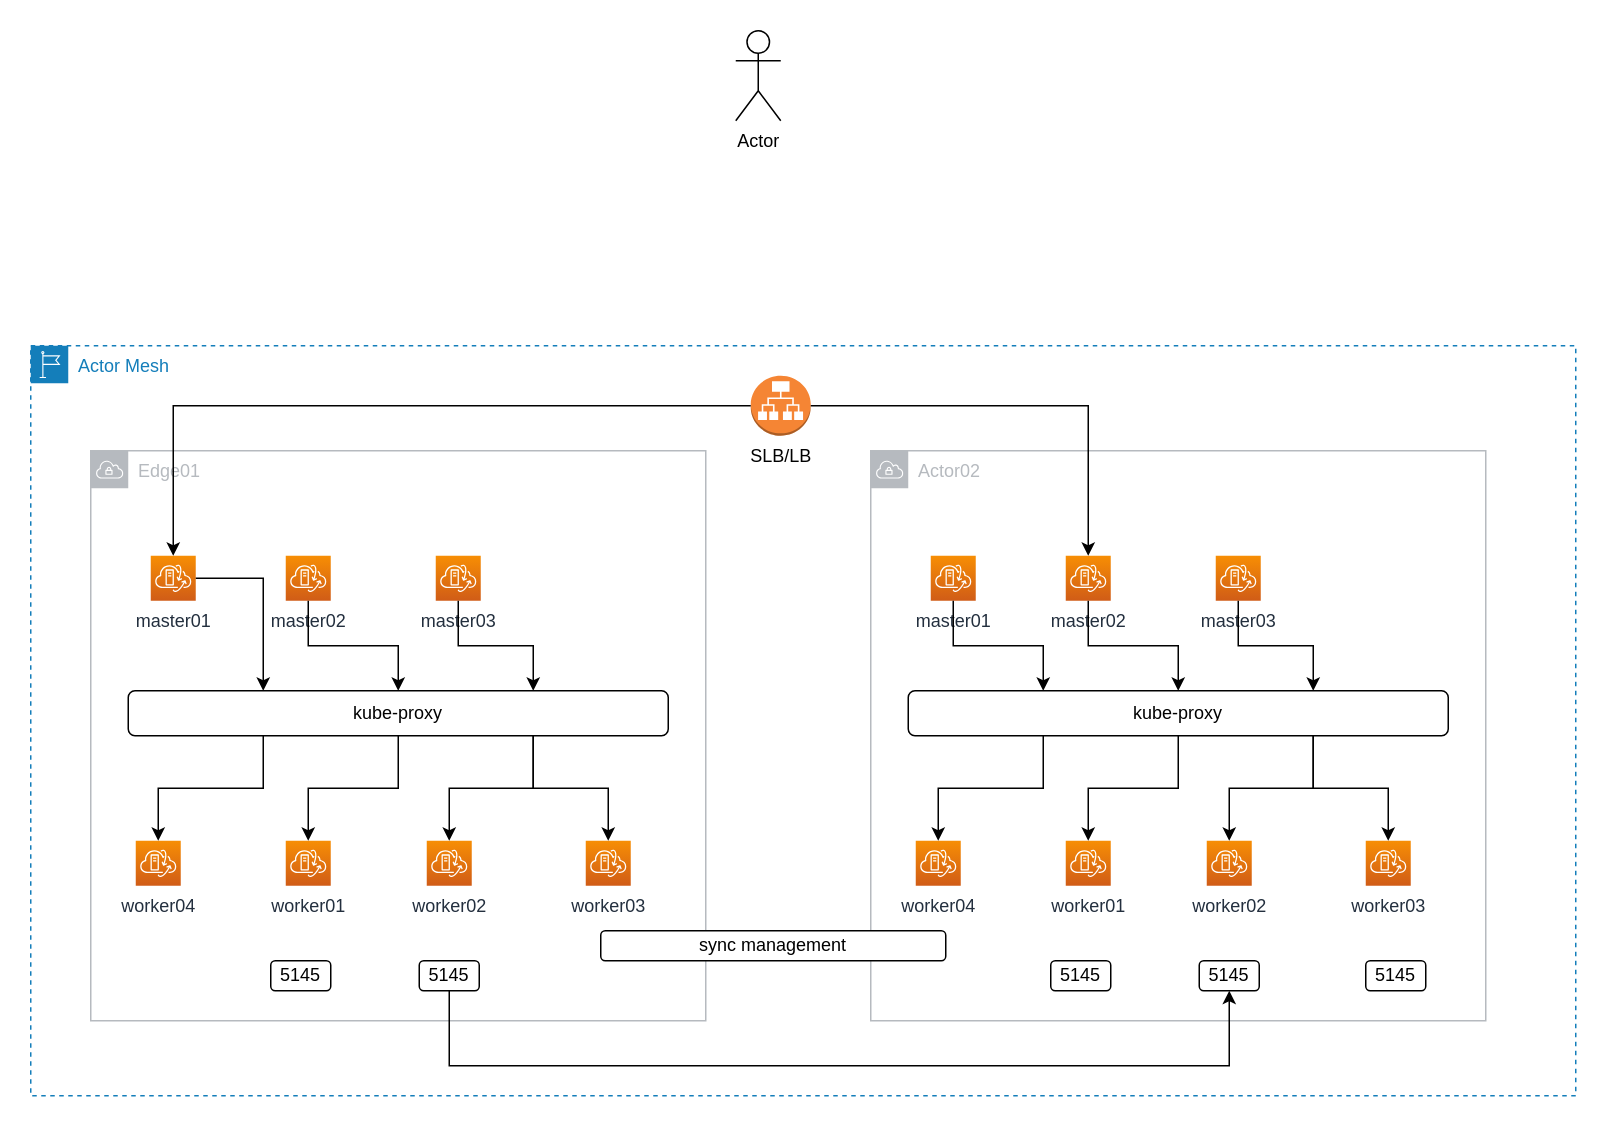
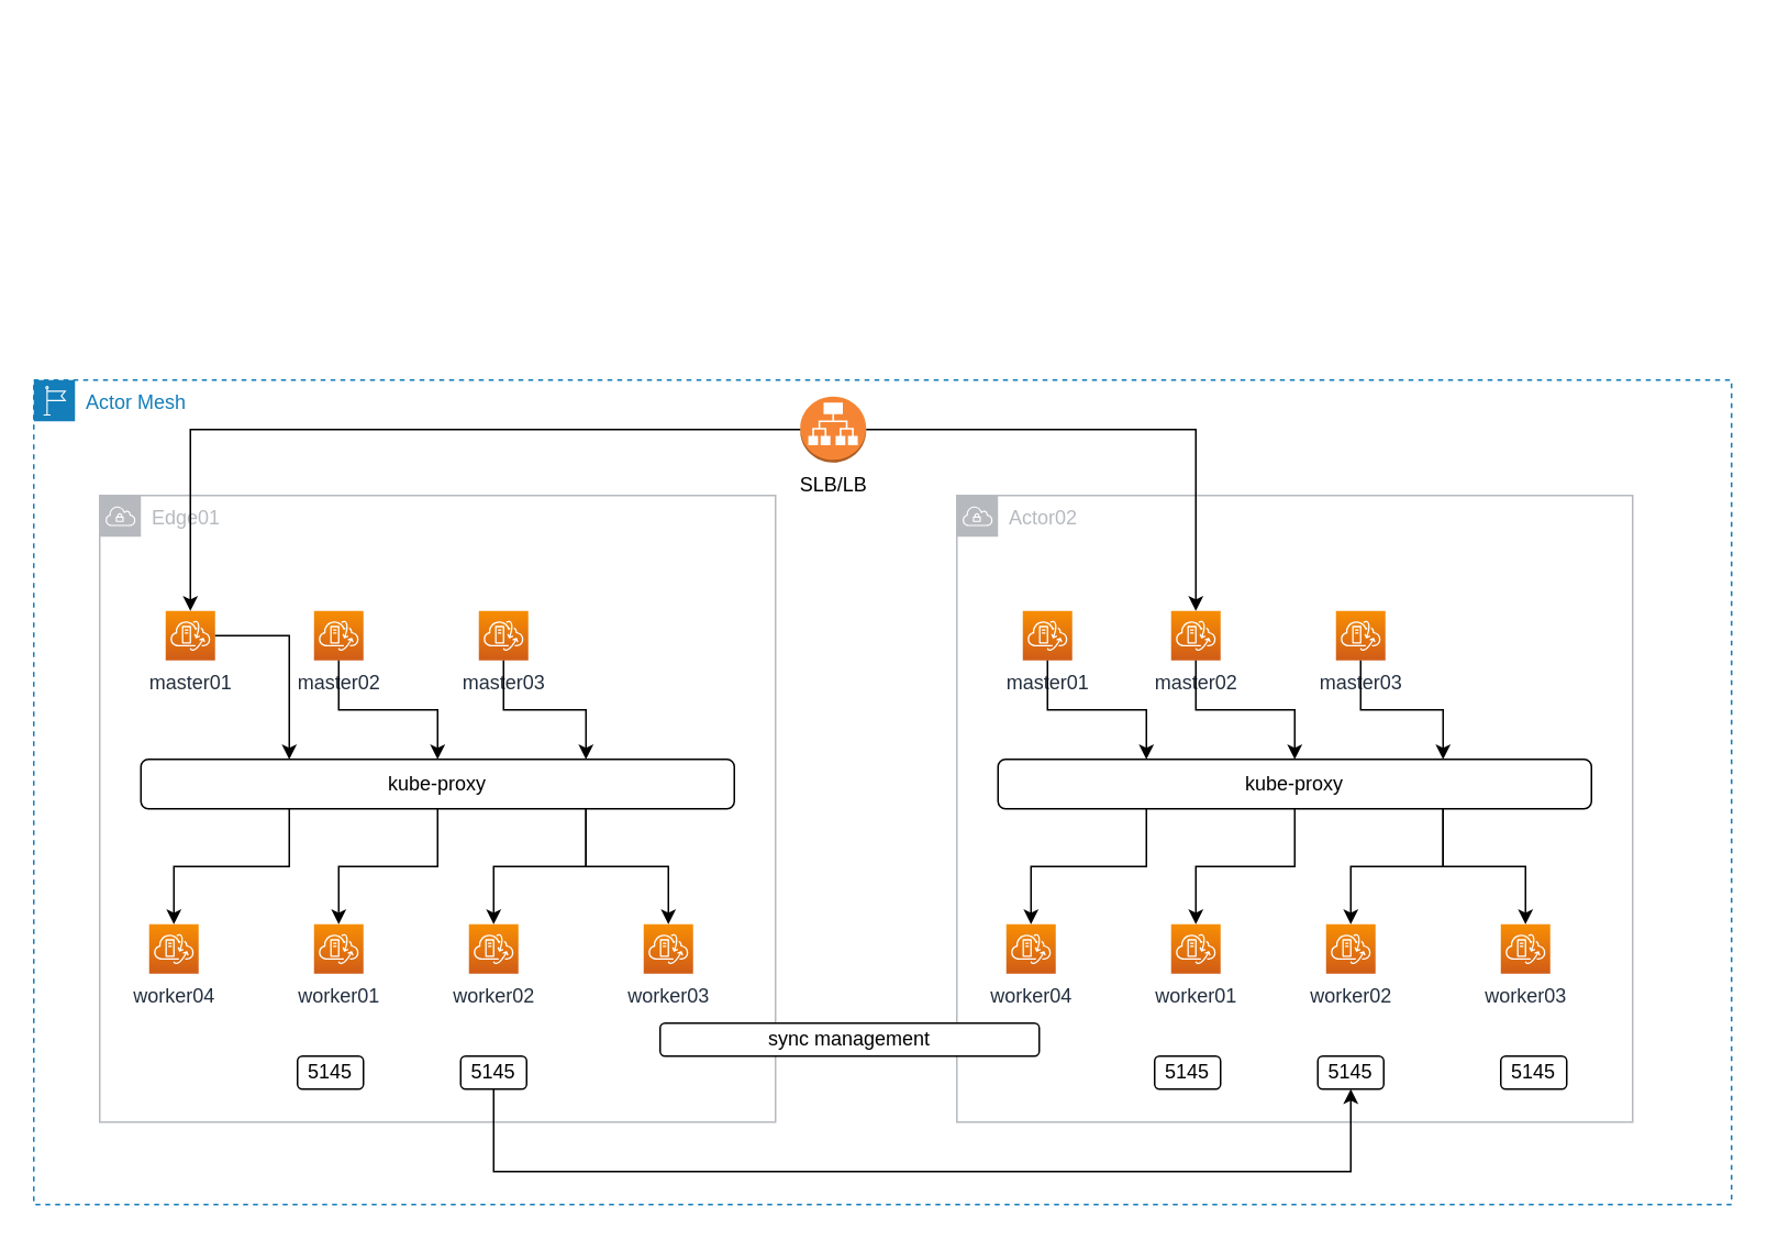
  <mxCell id="0" />
  <mxCell id="1" parent="0" />
  <mxCell id="2" value="" style="group" vertex="1" connectable="0" parent="1"><mxGeometry x="60" y="300" width="410" height="380" as="geometry" /></mxCell>
  <mxCell id="3" value="Edge01" style="sketch=0;outlineConnect=0;gradientColor=none;html=1;whiteSpace=wrap;fontSize=12;fontStyle=0;shape=mxgraph.aws4.group;grIcon=mxgraph.aws4.group_vpc;strokeColor=#B6BABF;fillColor=none;verticalAlign=top;align=left;spacingLeft=30;fontColor=#B6BABF;dashed=0;" vertex="1" parent="2"><mxGeometry width="410" height="380" as="geometry" /></mxCell>
  <mxCell id="4" value="master01" style="sketch=0;points=[[0,0,0],[0.25,0,0],[0.5,0,0],[0.75,0,0],[1,0,0],[0,1,0],[0.25,1,0],[0.5,1,0],[0.75,1,0],[1,1,0],[0,0.25,0],[0,0.5,0],[0,0.75,0],[1,0.25,0],[1,0.5,0],[1,0.75,0]];outlineConnect=0;fontColor=#232F3E;gradientColor=#F78E04;gradientDirection=north;fillColor=#D05C17;strokeColor=#ffffff;dashed=0;verticalLabelPosition=bottom;verticalAlign=top;align=center;html=1;fontSize=12;fontStyle=0;aspect=fixed;shape=mxgraph.aws4.resourceIcon;resIcon=mxgraph.aws4.vmware_cloud_on_aws;" vertex="1" parent="2"><mxGeometry x="40" y="70" width="30" height="30" as="geometry" /></mxCell>
  <mxCell id="5" value="master02" style="sketch=0;points=[[0,0,0],[0.25,0,0],[0.5,0,0],[0.75,0,0],[1,0,0],[0,1,0],[0.25,1,0],[0.5,1,0],[0.75,1,0],[1,1,0],[0,0.25,0],[0,0.5,0],[0,0.75,0],[1,0.25,0],[1,0.5,0],[1,0.75,0]];outlineConnect=0;fontColor=#232F3E;gradientColor=#F78E04;gradientDirection=north;fillColor=#D05C17;strokeColor=#ffffff;dashed=0;verticalLabelPosition=bottom;verticalAlign=top;align=center;html=1;fontSize=12;fontStyle=0;aspect=fixed;shape=mxgraph.aws4.resourceIcon;resIcon=mxgraph.aws4.vmware_cloud_on_aws;" vertex="1" parent="2"><mxGeometry x="130" y="70" width="30" height="30" as="geometry" /></mxCell>
  <mxCell id="6" value="master03" style="sketch=0;points=[[0,0,0],[0.25,0,0],[0.5,0,0],[0.75,0,0],[1,0,0],[0,1,0],[0.25,1,0],[0.5,1,0],[0.75,1,0],[1,1,0],[0,0.25,0],[0,0.5,0],[0,0.75,0],[1,0.25,0],[1,0.5,0],[1,0.75,0]];outlineConnect=0;fontColor=#232F3E;gradientColor=#F78E04;gradientDirection=north;fillColor=#D05C17;strokeColor=#ffffff;dashed=0;verticalLabelPosition=bottom;verticalAlign=top;align=center;html=1;fontSize=12;fontStyle=0;aspect=fixed;shape=mxgraph.aws4.resourceIcon;resIcon=mxgraph.aws4.vmware_cloud_on_aws;" vertex="1" parent="2"><mxGeometry x="230" y="70" width="30" height="30" as="geometry" /></mxCell>
  <mxCell id="7" value="worker01" style="sketch=0;points=[[0,0,0],[0.25,0,0],[0.5,0,0],[0.75,0,0],[1,0,0],[0,1,0],[0.25,1,0],[0.5,1,0],[0.75,1,0],[1,1,0],[0,0.25,0],[0,0.5,0],[0,0.75,0],[1,0.25,0],[1,0.5,0],[1,0.75,0]];outlineConnect=0;fontColor=#232F3E;gradientColor=#F78E04;gradientDirection=north;fillColor=#D05C17;strokeColor=#ffffff;dashed=0;verticalLabelPosition=bottom;verticalAlign=top;align=center;html=1;fontSize=12;fontStyle=0;aspect=fixed;shape=mxgraph.aws4.resourceIcon;resIcon=mxgraph.aws4.vmware_cloud_on_aws;" vertex="1" parent="2"><mxGeometry x="130" y="260" width="30" height="30" as="geometry" /></mxCell>
  <mxCell id="8" value="worker02" style="sketch=0;points=[[0,0,0],[0.25,0,0],[0.5,0,0],[0.75,0,0],[1,0,0],[0,1,0],[0.25,1,0],[0.5,1,0],[0.75,1,0],[1,1,0],[0,0.25,0],[0,0.5,0],[0,0.75,0],[1,0.25,0],[1,0.5,0],[1,0.75,0]];outlineConnect=0;fontColor=#232F3E;gradientColor=#F78E04;gradientDirection=north;fillColor=#D05C17;strokeColor=#ffffff;dashed=0;verticalLabelPosition=bottom;verticalAlign=top;align=center;html=1;fontSize=12;fontStyle=0;aspect=fixed;shape=mxgraph.aws4.resourceIcon;resIcon=mxgraph.aws4.vmware_cloud_on_aws;" vertex="1" parent="2"><mxGeometry x="224" y="260" width="30" height="30" as="geometry" /></mxCell>
  <mxCell id="9" value="worker03" style="sketch=0;points=[[0,0,0],[0.25,0,0],[0.5,0,0],[0.75,0,0],[1,0,0],[0,1,0],[0.25,1,0],[0.5,1,0],[0.75,1,0],[1,1,0],[0,0.25,0],[0,0.5,0],[0,0.75,0],[1,0.25,0],[1,0.5,0],[1,0.75,0]];outlineConnect=0;fontColor=#232F3E;gradientColor=#F78E04;gradientDirection=north;fillColor=#D05C17;strokeColor=#ffffff;dashed=0;verticalLabelPosition=bottom;verticalAlign=top;align=center;html=1;fontSize=12;fontStyle=0;aspect=fixed;shape=mxgraph.aws4.resourceIcon;resIcon=mxgraph.aws4.vmware_cloud_on_aws;" vertex="1" parent="2"><mxGeometry x="330" y="260" width="30" height="30" as="geometry" /></mxCell>
  <mxCell id="10" value="worker04" style="sketch=0;points=[[0,0,0],[0.25,0,0],[0.5,0,0],[0.75,0,0],[1,0,0],[0,1,0],[0.25,1,0],[0.5,1,0],[0.75,1,0],[1,1,0],[0,0.25,0],[0,0.5,0],[0,0.75,0],[1,0.25,0],[1,0.5,0],[1,0.75,0]];outlineConnect=0;fontColor=#232F3E;gradientColor=#F78E04;gradientDirection=north;fillColor=#D05C17;strokeColor=#ffffff;dashed=0;verticalLabelPosition=bottom;verticalAlign=top;align=center;html=1;fontSize=12;fontStyle=0;aspect=fixed;shape=mxgraph.aws4.resourceIcon;resIcon=mxgraph.aws4.vmware_cloud_on_aws;" vertex="1" parent="2"><mxGeometry x="30" y="260" width="30" height="30" as="geometry" /></mxCell>
  <mxCell id="11" value="kube-proxy" style="rounded=1;whiteSpace=wrap;html=1;" vertex="1" parent="2"><mxGeometry x="25" y="160" width="360" height="30" as="geometry" /></mxCell>
  <mxCell id="12" value="5145" style="rounded=1;whiteSpace=wrap;html=1;" vertex="1" parent="2"><mxGeometry x="219" y="340" width="40" height="20" as="geometry" /></mxCell>
  <mxCell id="13" value="5145" style="rounded=1;whiteSpace=wrap;html=1;" vertex="1" parent="2"><mxGeometry x="120" y="340" width="40" height="20" as="geometry" /></mxCell>
  <mxCell id="14" style="edgeStyle=orthogonalEdgeStyle;rounded=0;orthogonalLoop=1;jettySize=auto;html=1;exitX=1;exitY=0.5;exitDx=0;exitDy=0;exitPerimeter=0;entryX=0.25;entryY=0;entryDx=0;entryDy=0;" edge="1" parent="2" source="4" target="11"><mxGeometry relative="1" as="geometry"><Array as="points"><mxPoint x="115" y="85" /></Array></mxGeometry></mxCell>
  <mxCell id="15" style="edgeStyle=orthogonalEdgeStyle;rounded=0;orthogonalLoop=1;jettySize=auto;html=1;" edge="1" parent="2" source="5" target="11"><mxGeometry relative="1" as="geometry" /></mxCell>
  <mxCell id="16" style="edgeStyle=orthogonalEdgeStyle;rounded=0;orthogonalLoop=1;jettySize=auto;html=1;exitX=0.5;exitY=1;exitDx=0;exitDy=0;exitPerimeter=0;entryX=0.75;entryY=0;entryDx=0;entryDy=0;" edge="1" parent="2" source="6" target="11"><mxGeometry relative="1" as="geometry" /></mxCell>
  <mxCell id="17" style="edgeStyle=orthogonalEdgeStyle;rounded=0;orthogonalLoop=1;jettySize=auto;html=1;exitX=0.25;exitY=1;exitDx=0;exitDy=0;entryX=0.5;entryY=0;entryDx=0;entryDy=0;entryPerimeter=0;" edge="1" parent="2" source="11" target="10"><mxGeometry relative="1" as="geometry" /></mxCell>
  <mxCell id="18" style="edgeStyle=orthogonalEdgeStyle;rounded=0;orthogonalLoop=1;jettySize=auto;html=1;exitX=0.5;exitY=1;exitDx=0;exitDy=0;entryX=0.5;entryY=0;entryDx=0;entryDy=0;entryPerimeter=0;" edge="1" parent="2" source="11" target="7"><mxGeometry relative="1" as="geometry" /></mxCell>
  <mxCell id="19" style="edgeStyle=orthogonalEdgeStyle;rounded=0;orthogonalLoop=1;jettySize=auto;html=1;exitX=0.75;exitY=1;exitDx=0;exitDy=0;entryX=0.5;entryY=0;entryDx=0;entryDy=0;entryPerimeter=0;" edge="1" parent="2" source="11" target="8"><mxGeometry relative="1" as="geometry" /></mxCell>
  <mxCell id="20" style="edgeStyle=orthogonalEdgeStyle;rounded=0;orthogonalLoop=1;jettySize=auto;html=1;exitX=0.75;exitY=1;exitDx=0;exitDy=0;" edge="1" parent="2" source="11" target="9"><mxGeometry relative="1" as="geometry" /></mxCell>
  <mxCell id="21" value="" style="group" vertex="1" connectable="0" parent="1"><mxGeometry x="580" y="300" width="410" height="380" as="geometry" /></mxCell>
  <mxCell id="22" value="Actor02" style="sketch=0;outlineConnect=0;gradientColor=none;html=1;whiteSpace=wrap;fontSize=12;fontStyle=0;shape=mxgraph.aws4.group;grIcon=mxgraph.aws4.group_vpc;strokeColor=#B6BABF;fillColor=none;verticalAlign=top;align=left;spacingLeft=30;fontColor=#B6BABF;dashed=0;" vertex="1" parent="21"><mxGeometry width="410" height="380" as="geometry" /></mxCell>
  <mxCell id="23" value="master01" style="sketch=0;points=[[0,0,0],[0.25,0,0],[0.5,0,0],[0.75,0,0],[1,0,0],[0,1,0],[0.25,1,0],[0.5,1,0],[0.75,1,0],[1,1,0],[0,0.25,0],[0,0.5,0],[0,0.75,0],[1,0.25,0],[1,0.5,0],[1,0.75,0]];outlineConnect=0;fontColor=#232F3E;gradientColor=#F78E04;gradientDirection=north;fillColor=#D05C17;strokeColor=#ffffff;dashed=0;verticalLabelPosition=bottom;verticalAlign=top;align=center;html=1;fontSize=12;fontStyle=0;aspect=fixed;shape=mxgraph.aws4.resourceIcon;resIcon=mxgraph.aws4.vmware_cloud_on_aws;" vertex="1" parent="21"><mxGeometry x="40" y="70" width="30" height="30" as="geometry" /></mxCell>
  <mxCell id="24" value="master02" style="sketch=0;points=[[0,0,0],[0.25,0,0],[0.5,0,0],[0.75,0,0],[1,0,0],[0,1,0],[0.25,1,0],[0.5,1,0],[0.75,1,0],[1,1,0],[0,0.25,0],[0,0.5,0],[0,0.75,0],[1,0.25,0],[1,0.5,0],[1,0.75,0]];outlineConnect=0;fontColor=#232F3E;gradientColor=#F78E04;gradientDirection=north;fillColor=#D05C17;strokeColor=#ffffff;dashed=0;verticalLabelPosition=bottom;verticalAlign=top;align=center;html=1;fontSize=12;fontStyle=0;aspect=fixed;shape=mxgraph.aws4.resourceIcon;resIcon=mxgraph.aws4.vmware_cloud_on_aws;" vertex="1" parent="21"><mxGeometry x="130" y="70" width="30" height="30" as="geometry" /></mxCell>
  <mxCell id="25" value="master03" style="sketch=0;points=[[0,0,0],[0.25,0,0],[0.5,0,0],[0.75,0,0],[1,0,0],[0,1,0],[0.25,1,0],[0.5,1,0],[0.75,1,0],[1,1,0],[0,0.25,0],[0,0.5,0],[0,0.75,0],[1,0.25,0],[1,0.5,0],[1,0.75,0]];outlineConnect=0;fontColor=#232F3E;gradientColor=#F78E04;gradientDirection=north;fillColor=#D05C17;strokeColor=#ffffff;dashed=0;verticalLabelPosition=bottom;verticalAlign=top;align=center;html=1;fontSize=12;fontStyle=0;aspect=fixed;shape=mxgraph.aws4.resourceIcon;resIcon=mxgraph.aws4.vmware_cloud_on_aws;" vertex="1" parent="21"><mxGeometry x="230" y="70" width="30" height="30" as="geometry" /></mxCell>
  <mxCell id="26" value="worker01" style="sketch=0;points=[[0,0,0],[0.25,0,0],[0.5,0,0],[0.75,0,0],[1,0,0],[0,1,0],[0.25,1,0],[0.5,1,0],[0.75,1,0],[1,1,0],[0,0.25,0],[0,0.5,0],[0,0.75,0],[1,0.25,0],[1,0.5,0],[1,0.75,0]];outlineConnect=0;fontColor=#232F3E;gradientColor=#F78E04;gradientDirection=north;fillColor=#D05C17;strokeColor=#ffffff;dashed=0;verticalLabelPosition=bottom;verticalAlign=top;align=center;html=1;fontSize=12;fontStyle=0;aspect=fixed;shape=mxgraph.aws4.resourceIcon;resIcon=mxgraph.aws4.vmware_cloud_on_aws;" vertex="1" parent="21"><mxGeometry x="130" y="260" width="30" height="30" as="geometry" /></mxCell>
  <mxCell id="27" value="worker02" style="sketch=0;points=[[0,0,0],[0.25,0,0],[0.5,0,0],[0.75,0,0],[1,0,0],[0,1,0],[0.25,1,0],[0.5,1,0],[0.75,1,0],[1,1,0],[0,0.25,0],[0,0.5,0],[0,0.75,0],[1,0.25,0],[1,0.5,0],[1,0.75,0]];outlineConnect=0;fontColor=#232F3E;gradientColor=#F78E04;gradientDirection=north;fillColor=#D05C17;strokeColor=#ffffff;dashed=0;verticalLabelPosition=bottom;verticalAlign=top;align=center;html=1;fontSize=12;fontStyle=0;aspect=fixed;shape=mxgraph.aws4.resourceIcon;resIcon=mxgraph.aws4.vmware_cloud_on_aws;" vertex="1" parent="21"><mxGeometry x="224" y="260" width="30" height="30" as="geometry" /></mxCell>
  <mxCell id="28" value="worker03" style="sketch=0;points=[[0,0,0],[0.25,0,0],[0.5,0,0],[0.75,0,0],[1,0,0],[0,1,0],[0.25,1,0],[0.5,1,0],[0.75,1,0],[1,1,0],[0,0.25,0],[0,0.5,0],[0,0.75,0],[1,0.25,0],[1,0.5,0],[1,0.75,0]];outlineConnect=0;fontColor=#232F3E;gradientColor=#F78E04;gradientDirection=north;fillColor=#D05C17;strokeColor=#ffffff;dashed=0;verticalLabelPosition=bottom;verticalAlign=top;align=center;html=1;fontSize=12;fontStyle=0;aspect=fixed;shape=mxgraph.aws4.resourceIcon;resIcon=mxgraph.aws4.vmware_cloud_on_aws;" vertex="1" parent="21"><mxGeometry x="330" y="260" width="30" height="30" as="geometry" /></mxCell>
  <mxCell id="29" value="worker04" style="sketch=0;points=[[0,0,0],[0.25,0,0],[0.5,0,0],[0.75,0,0],[1,0,0],[0,1,0],[0.25,1,0],[0.5,1,0],[0.75,1,0],[1,1,0],[0,0.25,0],[0,0.5,0],[0,0.75,0],[1,0.25,0],[1,0.5,0],[1,0.75,0]];outlineConnect=0;fontColor=#232F3E;gradientColor=#F78E04;gradientDirection=north;fillColor=#D05C17;strokeColor=#ffffff;dashed=0;verticalLabelPosition=bottom;verticalAlign=top;align=center;html=1;fontSize=12;fontStyle=0;aspect=fixed;shape=mxgraph.aws4.resourceIcon;resIcon=mxgraph.aws4.vmware_cloud_on_aws;" vertex="1" parent="21"><mxGeometry x="30" y="260" width="30" height="30" as="geometry" /></mxCell>
  <mxCell id="30" value="kube-proxy" style="rounded=1;whiteSpace=wrap;html=1;" vertex="1" parent="21"><mxGeometry x="25" y="160" width="360" height="30" as="geometry" /></mxCell>
  <mxCell id="31" value="5145" style="rounded=1;whiteSpace=wrap;html=1;" vertex="1" parent="21"><mxGeometry x="219" y="340" width="40" height="20" as="geometry" /></mxCell>
  <mxCell id="32" value="5145" style="rounded=1;whiteSpace=wrap;html=1;" vertex="1" parent="21"><mxGeometry x="120" y="340" width="40" height="20" as="geometry" /></mxCell>
  <mxCell id="33" value="5145" style="rounded=1;whiteSpace=wrap;html=1;" vertex="1" parent="21"><mxGeometry x="330" y="340" width="40" height="20" as="geometry" /></mxCell>
  <mxCell id="34" style="edgeStyle=orthogonalEdgeStyle;rounded=0;orthogonalLoop=1;jettySize=auto;html=1;exitX=0.5;exitY=1;exitDx=0;exitDy=0;exitPerimeter=0;entryX=0.25;entryY=0;entryDx=0;entryDy=0;" edge="1" parent="21" source="23" target="30"><mxGeometry relative="1" as="geometry" /></mxCell>
  <mxCell id="35" style="edgeStyle=orthogonalEdgeStyle;rounded=0;orthogonalLoop=1;jettySize=auto;html=1;" edge="1" parent="21" source="24" target="30"><mxGeometry relative="1" as="geometry" /></mxCell>
  <mxCell id="36" style="edgeStyle=orthogonalEdgeStyle;rounded=0;orthogonalLoop=1;jettySize=auto;html=1;exitX=0.5;exitY=1;exitDx=0;exitDy=0;exitPerimeter=0;entryX=0.75;entryY=0;entryDx=0;entryDy=0;" edge="1" parent="21" source="25" target="30"><mxGeometry relative="1" as="geometry" /></mxCell>
  <mxCell id="37" style="edgeStyle=orthogonalEdgeStyle;rounded=0;orthogonalLoop=1;jettySize=auto;html=1;exitX=0.25;exitY=1;exitDx=0;exitDy=0;entryX=0.5;entryY=0;entryDx=0;entryDy=0;entryPerimeter=0;" edge="1" parent="21" source="30" target="29"><mxGeometry relative="1" as="geometry" /></mxCell>
  <mxCell id="38" style="edgeStyle=orthogonalEdgeStyle;rounded=0;orthogonalLoop=1;jettySize=auto;html=1;exitX=0.5;exitY=1;exitDx=0;exitDy=0;entryX=0.5;entryY=0;entryDx=0;entryDy=0;entryPerimeter=0;" edge="1" parent="21" source="30" target="26"><mxGeometry relative="1" as="geometry" /></mxCell>
  <mxCell id="39" style="edgeStyle=orthogonalEdgeStyle;rounded=0;orthogonalLoop=1;jettySize=auto;html=1;exitX=0.75;exitY=1;exitDx=0;exitDy=0;entryX=0.5;entryY=0;entryDx=0;entryDy=0;entryPerimeter=0;" edge="1" parent="21" source="30" target="27"><mxGeometry relative="1" as="geometry" /></mxCell>
  <mxCell id="40" style="edgeStyle=orthogonalEdgeStyle;rounded=0;orthogonalLoop=1;jettySize=auto;html=1;exitX=0.75;exitY=1;exitDx=0;exitDy=0;" edge="1" parent="21" source="30" target="28"><mxGeometry relative="1" as="geometry" /></mxCell>
  <mxCell id="41" value="Actor Mesh" style="points=[[0,0],[0.25,0],[0.5,0],[0.75,0],[1,0],[1,0.25],[1,0.5],[1,0.75],[1,1],[0.75,1],[0.5,1],[0.25,1],[0,1],[0,0.75],[0,0.5],[0,0.25]];outlineConnect=0;gradientColor=none;html=1;whiteSpace=wrap;fontSize=12;fontStyle=0;container=1;pointerEvents=0;collapsible=0;recursiveResize=0;shape=mxgraph.aws4.group;grIcon=mxgraph.aws4.group_region;strokeColor=#147EBA;fillColor=none;verticalAlign=top;align=left;spacingLeft=30;fontColor=#147EBA;dashed=1;" vertex="1" parent="1"><mxGeometry x="20" y="230" width="1030" height="500" as="geometry" /></mxCell>
- <mxCell id="42" value="SLB/LB" style="outlineConnect=0;dashed=0;verticalLabelPosition=bottom;verticalAlign=top;align=center;html=1;shape=mxgraph.aws3.application_load_balancer;fillColor=#F58534;gradientColor=none;" vertex="1" parent="41"><mxGeometry x="480" y="20" width="40" height="40" as="geometry" /></mxCell>
+ <mxCell id="42" value="SLB/LB" style="outlineConnect=0;dashed=0;verticalLabelPosition=bottom;verticalAlign=top;align=center;html=1;shape=mxgraph.aws3.application_load_balancer;fillColor=#F58534;gradientColor=none;" vertex="1" parent="41"><mxGeometry x="465" y="10" width="40" height="40" as="geometry" /></mxCell>
  <mxCell id="43" value="sync management" style="rounded=1;whiteSpace=wrap;html=1;" vertex="1" parent="41"><mxGeometry x="380" y="390" width="230" height="20" as="geometry" /></mxCell>
- <mxCell id="44" value="Actor" style="shape=umlActor;verticalLabelPosition=bottom;verticalAlign=top;html=1;outlineConnect=0;" vertex="1" parent="1"><mxGeometry x="490" y="20" width="30" height="60" as="geometry" /></mxCell>
  <mxCell id="45" style="edgeStyle=orthogonalEdgeStyle;rounded=0;orthogonalLoop=1;jettySize=auto;html=1;entryX=0.5;entryY=0;entryDx=0;entryDy=0;entryPerimeter=0;" edge="1" parent="1" source="42" target="4"><mxGeometry relative="1" as="geometry" /></mxCell>
  <mxCell id="46" style="edgeStyle=orthogonalEdgeStyle;rounded=0;orthogonalLoop=1;jettySize=auto;html=1;exitX=1;exitY=0.5;exitDx=0;exitDy=0;exitPerimeter=0;entryX=0.5;entryY=0;entryDx=0;entryDy=0;entryPerimeter=0;" edge="1" parent="1" source="42" target="24"><mxGeometry relative="1" as="geometry" /></mxCell>
  <mxCell id="47" style="edgeStyle=orthogonalEdgeStyle;rounded=0;orthogonalLoop=1;jettySize=auto;html=1;exitX=0.5;exitY=1;exitDx=0;exitDy=0;entryX=0.5;entryY=1;entryDx=0;entryDy=0;" edge="1" parent="1" source="12" target="31"><mxGeometry relative="1" as="geometry"><Array as="points"><mxPoint x="299" y="710" /><mxPoint x="819" y="710" /></Array></mxGeometry></mxCell>
